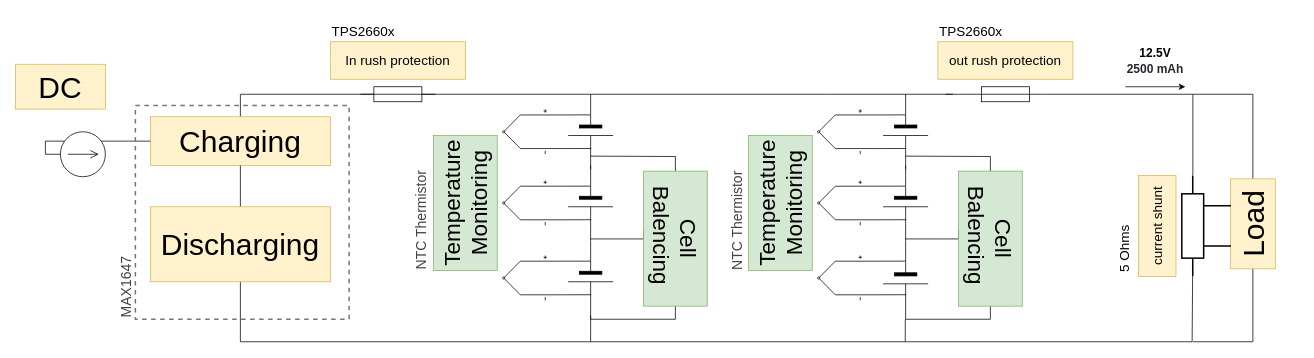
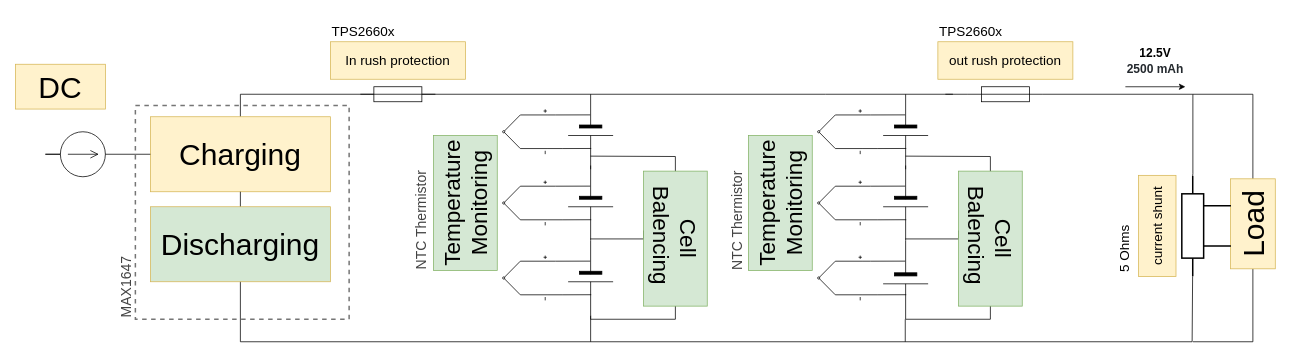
  <mxCell id="0" style=";html=1;" />
  <mxCell id="1" style=";html=1;" parent="0" />
  <mxCell id="2" value="" style="verticalLabelPosition=bottom;shadow=0;dashed=0;align=center;fillColor=#000000;html=1;verticalAlign=top;strokeWidth=1;shape=mxgraph.electrical.miscellaneous.monocell_battery;direction=south;" parent="1" vertex="1"><mxGeometry x="757" y="220" width="60" height="100" as="geometry" /></mxCell>
  <mxCell id="3" style="edgeStyle=orthogonalEdgeStyle;rounded=0;orthogonalLoop=1;jettySize=auto;html=1;exitX=0.5;exitY=0;exitDx=0;exitDy=0;endArrow=none;endFill=0;" parent="1" source="4" edge="1"><mxGeometry relative="1" as="geometry"><mxPoint x="1270" y="125" as="targetPoint" /><Array as="points"><mxPoint x="320" y="125" /><mxPoint x="1100" y="125" /></Array></mxGeometry></mxCell>
- <mxCell id="4" value="&lt;font style=&quot;font-size: 40px&quot;&gt;Charging&lt;/font&gt;" style="rounded=0;whiteSpace=wrap;html=1;fillColor=#fff2cc;strokeColor=#d6b656;" parent="1" vertex="1"><mxGeometry x="200" y="155" width="240" height="65" as="geometry" /></mxCell>
+ <mxCell id="4" value="&lt;font style=&quot;font-size: 40px&quot;&gt;Charging&lt;/font&gt;" style="rounded=0;whiteSpace=wrap;html=1;fillColor=#fff2cc;strokeColor=#d6b656;" parent="1" vertex="1"><mxGeometry x="200" y="155" width="240" height="100" as="geometry" /></mxCell>
  <mxCell id="5" style="edgeStyle=orthogonalEdgeStyle;rounded=0;orthogonalLoop=1;jettySize=auto;html=1;exitX=1;exitY=0.5;exitDx=0;exitDy=0;exitPerimeter=0;endArrow=none;endFill=0;entryX=0;entryY=0.5;entryDx=0;entryDy=0;" parent="1" source="6" edge="1" target="4"><mxGeometry relative="1" as="geometry"><mxPoint x="190" y="195" as="targetPoint" /><Array as="points"><mxPoint x="60" y="205" /></Array></mxGeometry></mxCell>
  <mxCell id="6" value="" style="pointerEvents=1;verticalLabelPosition=bottom;shadow=0;dashed=0;align=center;html=1;verticalAlign=top;shape=mxgraph.electrical.signal_sources.dc_source_2;" parent="1" vertex="1"><mxGeometry x="80" y="175" width="60" height="60" as="geometry" /></mxCell>
  <mxCell id="7" value="" style="endArrow=none;html=1;exitX=0.5;exitY=1;exitDx=0;exitDy=0;" parent="1" source="4" edge="1"><mxGeometry width="50" height="50" relative="1" as="geometry"><mxPoint x="820" y="305" as="sourcePoint" /><mxPoint x="320" y="455" as="targetPoint" /></mxGeometry></mxCell>
  <mxCell id="8" value="" style="endArrow=none;html=1;rounded=0;entryX=1;entryY=0.78;entryDx=0;entryDy=0;entryPerimeter=0;" parent="1" edge="1" target="65"><mxGeometry width="50" height="50" relative="1" as="geometry"><mxPoint x="320" y="455" as="sourcePoint" /><mxPoint x="1640" y="355" as="targetPoint" /><Array as="points"><mxPoint x="1589" y="455" /></Array></mxGeometry></mxCell>
  <mxCell id="9" style="edgeStyle=orthogonalEdgeStyle;rounded=0;orthogonalLoop=1;jettySize=auto;html=1;exitX=1;exitY=0.5;exitDx=0;exitDy=0;exitPerimeter=0;endArrow=none;endFill=0;" parent="1" source="10" edge="1"><mxGeometry relative="1" as="geometry"><mxPoint x="787" y="455" as="targetPoint" /></mxGeometry></mxCell>
  <mxCell id="10" value="" style="verticalLabelPosition=bottom;shadow=0;dashed=0;align=center;fillColor=#000000;html=1;verticalAlign=top;strokeWidth=1;shape=mxgraph.electrical.miscellaneous.monocell_battery;direction=south;" parent="1" vertex="1"><mxGeometry x="757" y="320" width="60" height="100" as="geometry" /></mxCell>
  <mxCell id="11" value="" style="verticalLabelPosition=bottom;shadow=0;dashed=0;align=center;fillColor=#000000;html=1;verticalAlign=top;strokeWidth=1;shape=mxgraph.electrical.miscellaneous.monocell_battery;direction=south;" parent="1" vertex="1"><mxGeometry x="757" y="125" width="60" height="100" as="geometry" /></mxCell>
  <mxCell id="12" value="" style="endArrow=none;html=1;" parent="1" source="16" edge="1"><mxGeometry width="50" height="50" relative="1" as="geometry"><mxPoint x="680" y="425.37" as="sourcePoint" /><mxPoint x="900" y="208" as="targetPoint" /></mxGeometry></mxCell>
  <mxCell id="13" value="" style="endArrow=none;html=1;entryX=0.825;entryY=0.502;entryDx=0;entryDy=0;entryPerimeter=0;" parent="1" target="11" edge="1"><mxGeometry width="50" height="50" relative="1" as="geometry"><mxPoint x="900" y="208" as="sourcePoint" /><mxPoint x="730" y="155" as="targetPoint" /><Array as="points" /></mxGeometry></mxCell>
  <mxCell id="14" style="edgeStyle=orthogonalEdgeStyle;rounded=0;orthogonalLoop=1;jettySize=auto;html=1;exitX=0;exitY=0.5;exitDx=0;exitDy=0;endArrow=none;endFill=0;entryX=1;entryY=0.5;entryDx=0;entryDy=0;entryPerimeter=0;" parent="1" source="16" target="10" edge="1"><mxGeometry relative="1" as="geometry"><mxPoint x="790" y="425" as="targetPoint" /><Array as="points"><mxPoint x="900" y="425" /><mxPoint x="787" y="425" /></Array></mxGeometry></mxCell>
  <mxCell id="15" style="edgeStyle=orthogonalEdgeStyle;rounded=0;orthogonalLoop=1;jettySize=auto;html=1;exitX=0.5;exitY=1;exitDx=0;exitDy=0;endArrow=none;endFill=0;entryX=0.979;entryY=0.509;entryDx=0;entryDy=0;entryPerimeter=0;" parent="1" source="16" target="2" edge="1"><mxGeometry relative="1" as="geometry"><mxPoint x="750" y="317.667" as="targetPoint" /><Array as="points"><mxPoint x="870" y="307" /><mxPoint x="870" y="318" /></Array></mxGeometry></mxCell>
  <mxCell id="16" value="&lt;font style=&quot;font-size: 30px&quot;&gt;Cell Balencing&amp;nbsp;&lt;/font&gt;" style="rounded=0;whiteSpace=wrap;html=1;fillColor=#d5e8d4;strokeColor=#82b366;rotation=90;" parent="1" vertex="1"><mxGeometry x="810" y="275" width="180" height="85" as="geometry" /></mxCell>
  <mxCell id="17" value="" style="pointerEvents=1;verticalLabelPosition=bottom;shadow=0;dashed=0;align=center;html=1;verticalAlign=top;shape=mxgraph.electrical.miscellaneous.fuse_2;" parent="1" vertex="1"><mxGeometry x="480" y="115" width="100" height="20" as="geometry" /></mxCell>
  <mxCell id="18" style="edgeStyle=orthogonalEdgeStyle;rounded=0;orthogonalLoop=1;jettySize=auto;html=1;exitX=0.125;exitY=0;exitDx=0;exitDy=0;exitPerimeter=0;endArrow=none;endFill=0;entryX=0.275;entryY=0.509;entryDx=0;entryDy=0;entryPerimeter=0;" parent="1" source="20" target="11" edge="1"><mxGeometry relative="1" as="geometry"><mxPoint x="788" y="152" as="targetPoint" /><Array as="points"><mxPoint x="740" y="153" /><mxPoint x="740" y="153" /></Array></mxGeometry></mxCell>
  <mxCell id="19" style="edgeStyle=orthogonalEdgeStyle;rounded=0;orthogonalLoop=1;jettySize=auto;html=1;exitX=0.875;exitY=0;exitDx=0;exitDy=0;exitPerimeter=0;entryX=0.723;entryY=0.487;entryDx=0;entryDy=0;entryPerimeter=0;endArrow=none;endFill=0;" parent="1" source="20" target="11" edge="1"><mxGeometry relative="1" as="geometry"><Array as="points"><mxPoint x="750" y="197" /><mxPoint x="750" y="197" /></Array></mxGeometry></mxCell>
  <mxCell id="20" value="" style="pointerEvents=1;verticalLabelPosition=bottom;shadow=0;dashed=0;align=center;html=1;verticalAlign=top;shape=mxgraph.electrical.miscellaneous.thermocouple;rotation=90;" parent="1" vertex="1"><mxGeometry x="670" y="144.75" width="59.75" height="60.5" as="geometry" /></mxCell>
  <mxCell id="21" style="edgeStyle=orthogonalEdgeStyle;rounded=0;orthogonalLoop=1;jettySize=auto;html=1;exitX=0.125;exitY=0;exitDx=0;exitDy=0;exitPerimeter=0;endArrow=none;endFill=0;entryX=0.275;entryY=0.509;entryDx=0;entryDy=0;entryPerimeter=0;" parent="1" source="23" edge="1"><mxGeometry relative="1" as="geometry"><mxPoint x="786.46" y="247.5" as="targetPoint" /><Array as="points"><mxPoint x="740" y="248" /><mxPoint x="740" y="248" /></Array></mxGeometry></mxCell>
  <mxCell id="22" style="edgeStyle=orthogonalEdgeStyle;rounded=0;orthogonalLoop=1;jettySize=auto;html=1;exitX=0.875;exitY=0;exitDx=0;exitDy=0;exitPerimeter=0;entryX=0.723;entryY=0.487;entryDx=0;entryDy=0;entryPerimeter=0;endArrow=none;endFill=0;" parent="1" source="23" edge="1"><mxGeometry relative="1" as="geometry"><mxPoint x="787.78" y="292.3" as="targetPoint" /><Array as="points"><mxPoint x="750" y="292" /><mxPoint x="750" y="292" /></Array></mxGeometry></mxCell>
  <mxCell id="23" value="" style="pointerEvents=1;verticalLabelPosition=bottom;shadow=0;dashed=0;align=center;html=1;verticalAlign=top;shape=mxgraph.electrical.miscellaneous.thermocouple;rotation=90;" parent="1" vertex="1"><mxGeometry x="670" y="239.75" width="59.75" height="60.5" as="geometry" /></mxCell>
  <mxCell id="24" style="edgeStyle=orthogonalEdgeStyle;rounded=0;orthogonalLoop=1;jettySize=auto;html=1;exitX=0.125;exitY=0;exitDx=0;exitDy=0;exitPerimeter=0;endArrow=none;endFill=0;entryX=0.275;entryY=0.509;entryDx=0;entryDy=0;entryPerimeter=0;" parent="1" source="26" edge="1"><mxGeometry relative="1" as="geometry"><mxPoint x="786.46" y="347.5" as="targetPoint" /><Array as="points"><mxPoint x="740" y="348" /><mxPoint x="740" y="348" /></Array></mxGeometry></mxCell>
  <mxCell id="25" style="edgeStyle=orthogonalEdgeStyle;rounded=0;orthogonalLoop=1;jettySize=auto;html=1;exitX=0.875;exitY=0;exitDx=0;exitDy=0;exitPerimeter=0;entryX=0.723;entryY=0.487;entryDx=0;entryDy=0;entryPerimeter=0;endArrow=none;endFill=0;" parent="1" source="26" edge="1"><mxGeometry relative="1" as="geometry"><mxPoint x="787.78" y="392.3" as="targetPoint" /><Array as="points"><mxPoint x="750" y="392" /><mxPoint x="750" y="392" /></Array></mxGeometry></mxCell>
  <mxCell id="26" value="" style="pointerEvents=1;verticalLabelPosition=bottom;shadow=0;dashed=0;align=center;html=1;verticalAlign=top;shape=mxgraph.electrical.miscellaneous.thermocouple;rotation=90;" parent="1" vertex="1"><mxGeometry x="670" y="339.75" width="59.75" height="60.5" as="geometry" /></mxCell>
  <mxCell id="27" value="&lt;font style=&quot;font-size: 30px&quot;&gt;Temperature Monitoring&lt;br&gt;&lt;/font&gt;" style="rounded=0;whiteSpace=wrap;html=1;fillColor=#d5e8d4;strokeColor=#82b366;rotation=-90;" parent="1" vertex="1"><mxGeometry x="530" y="227.5" width="180" height="85" as="geometry" /></mxCell>
  <mxCell id="28" value="&lt;font style=&quot;font-size: 18px;&quot;&gt;In rush protection&lt;/font&gt;" style="rounded=0;whiteSpace=wrap;html=1;fillColor=#fff2cc;strokeColor=#d6b656;fontSize=18;" parent="1" vertex="1"><mxGeometry x="440" y="55" width="180" height="50" as="geometry" /></mxCell>
  <mxCell id="29" value="&lt;font style=&quot;font-size: 40px&quot;&gt;DC&lt;/font&gt;" style="rounded=0;whiteSpace=wrap;html=1;fillColor=#fff2cc;strokeColor=#d6b656;" parent="1" vertex="1"><mxGeometry x="20" y="85" width="120" height="59.75" as="geometry" /></mxCell>
  <mxCell id="30" value="" style="verticalLabelPosition=bottom;shadow=0;dashed=0;align=center;fillColor=#000000;html=1;verticalAlign=top;strokeWidth=1;shape=mxgraph.electrical.miscellaneous.monocell_battery;direction=south;" parent="1" vertex="1"><mxGeometry x="1177" y="220" width="60" height="100" as="geometry" /></mxCell>
  <mxCell id="31" value="" style="verticalLabelPosition=bottom;shadow=0;dashed=0;align=center;fillColor=#000000;html=1;verticalAlign=top;strokeWidth=1;shape=mxgraph.electrical.miscellaneous.monocell_battery;direction=south;" parent="1" vertex="1"><mxGeometry x="1177" y="320" width="60" height="105" as="geometry" /></mxCell>
  <mxCell id="32" value="" style="verticalLabelPosition=bottom;shadow=0;dashed=0;align=center;fillColor=#000000;html=1;verticalAlign=top;strokeWidth=1;shape=mxgraph.electrical.miscellaneous.monocell_battery;direction=south;" parent="1" vertex="1"><mxGeometry x="1177" y="125" width="60" height="100" as="geometry" /></mxCell>
  <mxCell id="33" value="" style="endArrow=none;html=1;" parent="1" source="37" edge="1"><mxGeometry width="50" height="50" relative="1" as="geometry"><mxPoint x="1100" y="425.37" as="sourcePoint" /><mxPoint x="1320" y="208" as="targetPoint" /></mxGeometry></mxCell>
  <mxCell id="34" value="" style="endArrow=none;html=1;entryX=0.825;entryY=0.502;entryDx=0;entryDy=0;entryPerimeter=0;" parent="1" target="32" edge="1"><mxGeometry width="50" height="50" relative="1" as="geometry"><mxPoint x="1320" y="208" as="sourcePoint" /><mxPoint x="1150" y="155" as="targetPoint" /><Array as="points" /></mxGeometry></mxCell>
  <mxCell id="35" style="edgeStyle=orthogonalEdgeStyle;rounded=0;orthogonalLoop=1;jettySize=auto;html=1;exitX=0;exitY=0.5;exitDx=0;exitDy=0;endArrow=none;endFill=0;entryX=1;entryY=0.5;entryDx=0;entryDy=0;entryPerimeter=0;" parent="1" source="37" target="31" edge="1"><mxGeometry relative="1" as="geometry"><mxPoint x="1210" y="425" as="targetPoint" /><Array as="points"><mxPoint x="1320" y="425" /><mxPoint x="1207" y="425" /></Array></mxGeometry></mxCell>
  <mxCell id="36" style="edgeStyle=orthogonalEdgeStyle;rounded=0;orthogonalLoop=1;jettySize=auto;html=1;exitX=0.5;exitY=1;exitDx=0;exitDy=0;endArrow=none;endFill=0;entryX=0.979;entryY=0.509;entryDx=0;entryDy=0;entryPerimeter=0;" parent="1" source="37" target="30" edge="1"><mxGeometry relative="1" as="geometry"><mxPoint x="1170" y="317.667" as="targetPoint" /><Array as="points"><mxPoint x="1290" y="307" /><mxPoint x="1290" y="318" /></Array></mxGeometry></mxCell>
  <mxCell id="37" value="&lt;font style=&quot;font-size: 30px&quot;&gt;Cell Balencing&amp;nbsp;&lt;/font&gt;" style="rounded=0;whiteSpace=wrap;html=1;fillColor=#d5e8d4;strokeColor=#82b366;rotation=90;" parent="1" vertex="1"><mxGeometry x="1230" y="275" width="180" height="85" as="geometry" /></mxCell>
  <mxCell id="38" style="edgeStyle=orthogonalEdgeStyle;rounded=0;orthogonalLoop=1;jettySize=auto;html=1;exitX=0.125;exitY=0;exitDx=0;exitDy=0;exitPerimeter=0;endArrow=none;endFill=0;entryX=0.275;entryY=0.509;entryDx=0;entryDy=0;entryPerimeter=0;" parent="1" source="40" target="32" edge="1"><mxGeometry relative="1" as="geometry"><mxPoint x="1208" y="152" as="targetPoint" /><Array as="points"><mxPoint x="1160" y="153" /><mxPoint x="1160" y="153" /></Array></mxGeometry></mxCell>
  <mxCell id="39" style="edgeStyle=orthogonalEdgeStyle;rounded=0;orthogonalLoop=1;jettySize=auto;html=1;exitX=0.875;exitY=0;exitDx=0;exitDy=0;exitPerimeter=0;entryX=0.723;entryY=0.487;entryDx=0;entryDy=0;entryPerimeter=0;endArrow=none;endFill=0;" parent="1" source="40" target="32" edge="1"><mxGeometry relative="1" as="geometry"><Array as="points"><mxPoint x="1170" y="197" /><mxPoint x="1170" y="197" /></Array></mxGeometry></mxCell>
  <mxCell id="40" value="" style="pointerEvents=1;verticalLabelPosition=bottom;shadow=0;dashed=0;align=center;html=1;verticalAlign=top;shape=mxgraph.electrical.miscellaneous.thermocouple;rotation=90;" parent="1" vertex="1"><mxGeometry x="1090" y="144.75" width="59.75" height="60.5" as="geometry" /></mxCell>
  <mxCell id="41" style="edgeStyle=orthogonalEdgeStyle;rounded=0;orthogonalLoop=1;jettySize=auto;html=1;exitX=0.125;exitY=0;exitDx=0;exitDy=0;exitPerimeter=0;endArrow=none;endFill=0;entryX=0.275;entryY=0.509;entryDx=0;entryDy=0;entryPerimeter=0;" parent="1" source="43" edge="1"><mxGeometry relative="1" as="geometry"><mxPoint x="1206.46" y="247.5" as="targetPoint" /><Array as="points"><mxPoint x="1160" y="248" /><mxPoint x="1160" y="248" /></Array></mxGeometry></mxCell>
  <mxCell id="42" style="edgeStyle=orthogonalEdgeStyle;rounded=0;orthogonalLoop=1;jettySize=auto;html=1;exitX=0.875;exitY=0;exitDx=0;exitDy=0;exitPerimeter=0;entryX=0.723;entryY=0.487;entryDx=0;entryDy=0;entryPerimeter=0;endArrow=none;endFill=0;" parent="1" source="43" edge="1"><mxGeometry relative="1" as="geometry"><mxPoint x="1207.78" y="292.3" as="targetPoint" /><Array as="points"><mxPoint x="1170" y="292" /><mxPoint x="1170" y="292" /></Array></mxGeometry></mxCell>
  <mxCell id="43" value="" style="pointerEvents=1;verticalLabelPosition=bottom;shadow=0;dashed=0;align=center;html=1;verticalAlign=top;shape=mxgraph.electrical.miscellaneous.thermocouple;rotation=90;" parent="1" vertex="1"><mxGeometry x="1090" y="239.75" width="59.75" height="60.5" as="geometry" /></mxCell>
  <mxCell id="44" style="edgeStyle=orthogonalEdgeStyle;rounded=0;orthogonalLoop=1;jettySize=auto;html=1;exitX=0.125;exitY=0;exitDx=0;exitDy=0;exitPerimeter=0;endArrow=none;endFill=0;entryX=0.275;entryY=0.509;entryDx=0;entryDy=0;entryPerimeter=0;" parent="1" source="46" edge="1"><mxGeometry relative="1" as="geometry"><mxPoint x="1206.46" y="347.5" as="targetPoint" /><Array as="points"><mxPoint x="1160" y="348" /><mxPoint x="1160" y="348" /></Array></mxGeometry></mxCell>
  <mxCell id="45" style="edgeStyle=orthogonalEdgeStyle;rounded=0;orthogonalLoop=1;jettySize=auto;html=1;exitX=0.875;exitY=0;exitDx=0;exitDy=0;exitPerimeter=0;entryX=0.723;entryY=0.487;entryDx=0;entryDy=0;entryPerimeter=0;endArrow=none;endFill=0;" parent="1" source="46" edge="1"><mxGeometry relative="1" as="geometry"><mxPoint x="1207.78" y="392.3" as="targetPoint" /><Array as="points"><mxPoint x="1170" y="392" /><mxPoint x="1170" y="392" /></Array></mxGeometry></mxCell>
  <mxCell id="46" value="" style="pointerEvents=1;verticalLabelPosition=bottom;shadow=0;dashed=0;align=center;html=1;verticalAlign=top;shape=mxgraph.electrical.miscellaneous.thermocouple;rotation=90;" parent="1" vertex="1"><mxGeometry x="1090" y="339.75" width="59.75" height="60.5" as="geometry" /></mxCell>
  <mxCell id="47" value="&lt;font style=&quot;font-size: 30px&quot;&gt;Temperature Monitoring&lt;br&gt;&lt;/font&gt;" style="rounded=0;whiteSpace=wrap;html=1;fillColor=#d5e8d4;strokeColor=#82b366;rotation=-90;" parent="1" vertex="1"><mxGeometry x="950" y="227.5" width="180" height="85" as="geometry" /></mxCell>
  <mxCell id="48" value="" style="endArrow=none;html=1;" parent="1" edge="1"><mxGeometry width="50" height="50" relative="1" as="geometry"><mxPoint x="1206.5" y="455" as="sourcePoint" /><mxPoint x="1206.5" y="425" as="targetPoint" /></mxGeometry></mxCell>
  <mxCell id="49" style="edgeStyle=orthogonalEdgeStyle;rounded=0;orthogonalLoop=1;jettySize=auto;html=1;exitX=0;exitY=0.5;exitDx=0;exitDy=0;exitPerimeter=0;endArrow=none;endFill=0;" parent="1" source="51" edge="1"><mxGeometry relative="1" as="geometry"><mxPoint x="1260" y="125" as="targetPoint" /></mxGeometry></mxCell>
  <mxCell id="50" style="edgeStyle=orthogonalEdgeStyle;rounded=0;orthogonalLoop=1;jettySize=auto;html=1;exitX=1;exitY=0.5;exitDx=0;exitDy=0;exitPerimeter=0;endArrow=none;endFill=0;fontSize=18;entryX=0;entryY=0.78;entryDx=0;entryDy=0;entryPerimeter=0;" edge="1" parent="1" source="51" target="65"><mxGeometry relative="1" as="geometry"><mxPoint x="1640" y="255" as="targetPoint" /><Array as="points"><mxPoint x="1590" y="125" /><mxPoint x="1590" y="231" /></Array></mxGeometry></mxCell>
  <mxCell id="51" value="" style="pointerEvents=1;verticalLabelPosition=bottom;shadow=0;dashed=0;align=center;html=1;verticalAlign=top;shape=mxgraph.electrical.miscellaneous.fuse_2;" parent="1" vertex="1"><mxGeometry x="1290" y="115" width="100" height="20" as="geometry" /></mxCell>
- <mxCell id="52" value="&lt;font style=&quot;font-size: 40px&quot;&gt;Discharging&lt;/font&gt;" style="rounded=0;whiteSpace=wrap;html=1;fillColor=#fff2cc;strokeColor=#d6b656;" parent="1" vertex="1"><mxGeometry x="200" y="275" width="240" height="100" as="geometry" /></mxCell>
+ <mxCell id="52" value="&lt;font style=&quot;font-size: 40px&quot;&gt;Discharging&lt;/font&gt;" style="rounded=0;whiteSpace=wrap;html=1;fillColor=#d5e8d4;strokeColor=#d6b656;" parent="1" vertex="1"><mxGeometry x="200" y="275" width="240" height="100" as="geometry" /></mxCell>
  <mxCell id="53" value="" style="whiteSpace=wrap;html=1;aspect=fixed;fillColor=none;dashed=1;strokeWidth=2;strokeColor=#757575;" vertex="1" parent="1"><mxGeometry x="180" y="140" width="285" height="285" as="geometry" /></mxCell>
  <mxCell id="54" value="&lt;font style=&quot;font-size: 18px&quot;&gt;out rush protection&lt;/font&gt;" style="rounded=0;whiteSpace=wrap;html=1;fillColor=#fff2cc;strokeColor=#d6b656;fontSize=18;" vertex="1" parent="1"><mxGeometry x="1250" y="55" width="180" height="50" as="geometry" /></mxCell>
  <mxCell id="55" style="edgeStyle=orthogonalEdgeStyle;rounded=0;orthogonalLoop=1;jettySize=auto;html=1;exitX=1;exitY=0.5;exitDx=0;exitDy=0;endArrow=none;endFill=0;fontSize=18;" edge="1" parent="1" source="57"><mxGeometry relative="1" as="geometry"><mxPoint x="1590" y="125" as="targetPoint" /><Array as="points"><mxPoint x="1670" y="125" /><mxPoint x="1590" y="125" /></Array></mxGeometry></mxCell>
  <mxCell id="56" style="edgeStyle=orthogonalEdgeStyle;rounded=0;orthogonalLoop=1;jettySize=auto;html=1;exitX=0;exitY=0.5;exitDx=0;exitDy=0;endArrow=none;endFill=0;fontSize=18;" edge="1" parent="1" source="57"><mxGeometry relative="1" as="geometry"><mxPoint x="1590" y="455" as="targetPoint" /><Array as="points"><mxPoint x="1670" y="455" /></Array></mxGeometry></mxCell>
  <mxCell id="57" value="&lt;font style=&quot;font-size: 40px&quot;&gt;Load&lt;/font&gt;" style="rounded=0;whiteSpace=wrap;html=1;fillColor=#fff2cc;strokeColor=#d6b656;rotation=-90;" vertex="1" parent="1"><mxGeometry x="1610" y="267.88" width="120" height="59.75" as="geometry" /></mxCell>
  <mxCell id="58" value="" style="endArrow=classic;html=1;fontSize=18;" edge="1" parent="1"><mxGeometry width="50" height="50" relative="1" as="geometry"><mxPoint x="1500" y="115" as="sourcePoint" /><mxPoint x="1580" y="115" as="targetPoint" /></mxGeometry></mxCell>
  <mxCell id="59" value="&lt;br&gt;&lt;b style=&quot;font-size: 16px&quot;&gt;12.5V&lt;/b&gt;&lt;br&gt;&lt;strong style=&quot;box-sizing: border-box ; font-weight: 600 ; color: rgb(36 , 41 , 46) ; font-size: 16px ; font-style: normal ; letter-spacing: normal ; text-indent: 0px ; text-transform: none ; word-spacing: 0px ; background-color: rgb(255 , 255 , 255)&quot;&gt;2500 mAh&lt;/strong&gt;" style="text;html=1;strokeColor=none;fillColor=none;align=center;verticalAlign=middle;whiteSpace=wrap;rounded=0;dashed=1;fontSize=18;" vertex="1" parent="1"><mxGeometry x="1490" y="25" width="100" height="90" as="geometry" /></mxCell>
  <mxCell id="60" value="&lt;b style=&quot;font-weight: normal&quot; id=&quot;docs-internal-guid-13417474-7fff-bcc4-447c-6dafc4b7f7c3&quot;&gt;&lt;span style=&quot;font-size: 14pt; font-family: arial; color: rgb(67, 67, 67); background-color: transparent; font-weight: 400; font-style: normal; font-variant: normal; text-decoration: none; vertical-align: baseline;&quot;&gt;MAX1647&lt;/span&gt;&lt;/b&gt;" style="text;whiteSpace=wrap;html=1;fontSize=18;rotation=-90;" vertex="1" parent="1"><mxGeometry x="117.5" y="347.5" width="110" height="45" as="geometry" /></mxCell>
  <mxCell id="61" value="&lt;b style=&quot;font-weight: normal&quot; id=&quot;docs-internal-guid-13417474-7fff-bcc4-447c-6dafc4b7f7c3&quot;&gt;&lt;span style=&quot;font-size: 14pt ; font-family: &amp;#34;arial&amp;#34; ; color: rgb(67 , 67 , 67) ; background-color: transparent ; font-weight: 400 ; font-style: normal ; font-variant: normal ; text-decoration: none ; vertical-align: baseline&quot;&gt;NTC Thermistor&lt;/span&gt;&lt;/b&gt;" style="text;whiteSpace=wrap;html=1;fontSize=18;rotation=-90;" vertex="1" parent="1"><mxGeometry x="488.25" y="252.25" width="164.5" height="54" as="geometry" /></mxCell>
  <mxCell id="62" value="&lt;b style=&quot;font-weight: normal&quot; id=&quot;docs-internal-guid-13417474-7fff-bcc4-447c-6dafc4b7f7c3&quot;&gt;&lt;span style=&quot;font-size: 14pt ; font-family: &amp;#34;arial&amp;#34; ; color: rgb(67 , 67 , 67) ; background-color: transparent ; font-weight: 400 ; font-style: normal ; font-variant: normal ; text-decoration: none ; vertical-align: baseline&quot;&gt;NTC Thermistor&lt;/span&gt;&lt;/b&gt;" style="text;whiteSpace=wrap;html=1;fontSize=18;rotation=-90;" vertex="1" parent="1"><mxGeometry x="910" y="252.25" width="164.5" height="54" as="geometry" /></mxCell>
  <mxCell id="63" value="&lt;h1 style=&quot;font-size: 18px ; margin: 5px 0px 3px ; padding: 0px ; font-family: &amp;#34;arial&amp;#34; , &amp;#34;helvetica&amp;#34; , sans-serif , &amp;#34;dk&amp;#34; ; font-style: normal ; letter-spacing: normal ; text-indent: 0px ; text-transform: none ; word-spacing: 0px&quot;&gt;&lt;span style=&quot;font-weight: normal&quot;&gt;TPS2660x&lt;/span&gt;&lt;/h1&gt;" style="text;whiteSpace=wrap;html=1;fontSize=18;" vertex="1" parent="1"><mxGeometry x="440" y="20" width="110" height="50" as="geometry" /></mxCell>
  <mxCell id="64" value="&lt;h1 style=&quot;font-size: 18px ; margin: 5px 0px 3px ; padding: 0px ; font-family: &amp;#34;arial&amp;#34; , &amp;#34;helvetica&amp;#34; , sans-serif , &amp;#34;dk&amp;#34; ; font-style: normal ; letter-spacing: normal ; text-indent: 0px ; text-transform: none ; word-spacing: 0px&quot;&gt;&lt;span style=&quot;font-weight: normal&quot;&gt;TPS2660x&lt;/span&gt;&lt;/h1&gt;" style="text;whiteSpace=wrap;html=1;fontSize=18;" vertex="1" parent="1"><mxGeometry x="1250" y="20" width="110" height="50" as="geometry" /></mxCell>
  <mxCell id="65" value="" style="pointerEvents=1;verticalLabelPosition=bottom;shadow=0;dashed=0;align=center;html=1;verticalAlign=top;shape=mxgraph.electrical.resistors.resistor,_shunt;strokeWidth=2;fillColor=none;fontSize=18;rotation=90;" vertex="1" parent="1"><mxGeometry x="1541" y="267.88" width="134" height="65.5" as="geometry" /></mxCell>
  <mxCell id="66" value="&lt;h1 style=&quot;font-size: 18px ; margin: 5px 0px 3px ; padding: 0px ; font-family: &amp;#34;arial&amp;#34; , &amp;#34;helvetica&amp;#34; , sans-serif , &amp;#34;dk&amp;#34; ; font-style: normal ; letter-spacing: normal ; text-indent: 0px ; text-transform: none ; word-spacing: 0px&quot;&gt;&lt;span style=&quot;font-weight: 400&quot;&gt;5 Ohms&lt;/span&gt;&lt;/h1&gt;" style="text;whiteSpace=wrap;html=1;fontSize=18;rotation=-90;" vertex="1" parent="1"><mxGeometry x="1440" y="292.63" width="110" height="35" as="geometry" /></mxCell>
  <mxCell id="67" value="&lt;font style=&quot;font-size: 18px&quot;&gt;current shunt&lt;/font&gt;" style="rounded=0;whiteSpace=wrap;html=1;fillColor=#fff2cc;strokeColor=#d6b656;fontSize=18;rotation=-90;" vertex="1" parent="1"><mxGeometry x="1475" y="275.63" width="135" height="50" as="geometry" /></mxCell>
